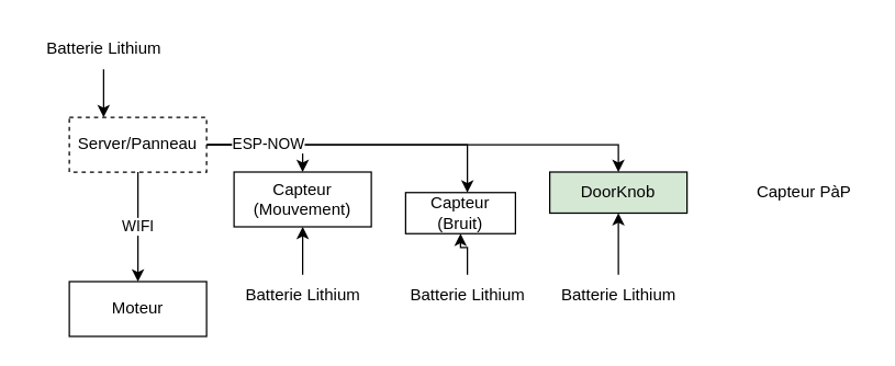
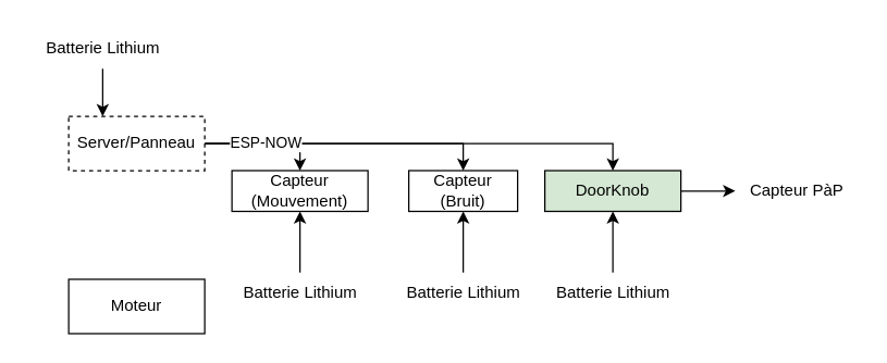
  <mxCell id="0" />
  <mxCell id="1" parent="0" />
  <mxCell id="2" style="edgeStyle=orthogonalEdgeStyle;rounded=0;orthogonalLoop=1;jettySize=auto;html=1;entryX=0.5;entryY=0;entryDx=0;entryDy=0;" edge="1" parent="1" source="6" target="8"><mxGeometry relative="1" as="geometry"><mxPoint x="560" y="125" as="targetPoint" /><Array as="points"><mxPoint x="450" y="105" /></Array></mxGeometry></mxCell>
  <mxCell id="3" value="" style="edgeStyle=orthogonalEdgeStyle;rounded=0;orthogonalLoop=1;jettySize=auto;html=1;" edge="1" parent="1" source="6" target="11"><mxGeometry relative="1" as="geometry"><Array as="points"><mxPoint x="340" y="105" /></Array></mxGeometry></mxCell>
- <mxCell id="4" value="WIFI" style="edgeStyle=orthogonalEdgeStyle;rounded=0;orthogonalLoop=1;jettySize=auto;html=1;" edge="1" parent="1" source="6" target="12"><mxGeometry relative="1" as="geometry" /></mxCell>
  <mxCell id="5" value="ESP-NOW" style="edgeStyle=orthogonalEdgeStyle;rounded=0;orthogonalLoop=1;jettySize=auto;html=1;entryX=0.5;entryY=0;entryDx=0;entryDy=0;" edge="1" parent="1" source="6" target="13"><mxGeometry relative="1" as="geometry" /></mxCell>
  <mxCell id="6" value="Server/Panneau" style="rounded=0;whiteSpace=wrap;html=1;dashed=1;" vertex="1" parent="1"><mxGeometry x="50" y="85" width="100" height="40" as="geometry" /></mxCell>
+ <mxCell id="7" value="" style="edgeStyle=orthogonalEdgeStyle;rounded=0;orthogonalLoop=1;jettySize=auto;html=1;" edge="1" parent="1" source="8" target="20"><mxGeometry relative="1" as="geometry" /></mxCell>
  <mxCell id="8" value="DoorKnob" style="rounded=0;whiteSpace=wrap;html=1;fillColor=#d5e8d4;" vertex="1" parent="1"><mxGeometry x="400" y="125" width="100" height="30" as="geometry" /></mxCell>
  <mxCell id="9" style="edgeStyle=orthogonalEdgeStyle;rounded=0;orthogonalLoop=1;jettySize=auto;html=1;entryX=0.25;entryY=0;entryDx=0;entryDy=0;" edge="1" parent="1" source="10" target="6"><mxGeometry relative="1" as="geometry" /></mxCell>
  <mxCell id="10" value="Batterie Lithium" style="text;html=1;align=center;verticalAlign=middle;resizable=0;points=[];autosize=1;strokeColor=none;fillColor=none;" vertex="1" parent="1"><mxGeometry x="20" y="20" width="110" height="30" as="geometry" /></mxCell>
- <mxCell id="11" value="Capteur (Bruit)" style="rounded=0;whiteSpace=wrap;html=1;" vertex="1" parent="1"><mxGeometry x="295" y="140" width="80" height="30" as="geometry" /></mxCell>
+ <mxCell id="11" value="Capteur (Bruit)" style="rounded=0;whiteSpace=wrap;html=1;" vertex="1" parent="1"><mxGeometry x="300" y="125" width="80" height="30" as="geometry" /></mxCell>
  <mxCell id="12" value="Moteur" style="rounded=0;whiteSpace=wrap;html=1;" vertex="1" parent="1"><mxGeometry x="50" y="205" width="100" height="40" as="geometry" /></mxCell>
- <mxCell id="13" value="Capteur (Mouvement)" style="rounded=0;whiteSpace=wrap;html=1;" vertex="1" parent="1"><mxGeometry x="170" y="125" width="100" height="40" as="geometry" /></mxCell>
+ <mxCell id="13" value="Capteur (Mouvement)" style="rounded=0;whiteSpace=wrap;html=1;" vertex="1" parent="1"><mxGeometry x="170" y="125" width="100" height="30" as="geometry" /></mxCell>
  <mxCell id="14" value="" style="edgeStyle=orthogonalEdgeStyle;rounded=0;orthogonalLoop=1;jettySize=auto;html=1;" edge="1" parent="1" source="15" target="13"><mxGeometry relative="1" as="geometry" /></mxCell>
  <mxCell id="15" value="Batterie Lithium" style="text;html=1;align=center;verticalAlign=middle;resizable=0;points=[];autosize=1;strokeColor=none;fillColor=none;" vertex="1" parent="1"><mxGeometry x="165" y="200" width="110" height="30" as="geometry" /></mxCell>
  <mxCell id="16" value="" style="edgeStyle=orthogonalEdgeStyle;rounded=0;orthogonalLoop=1;jettySize=auto;html=1;" edge="1" parent="1" source="17" target="11"><mxGeometry relative="1" as="geometry" /></mxCell>
  <mxCell id="17" value="Batterie Lithium" style="text;html=1;align=center;verticalAlign=middle;resizable=0;points=[];autosize=1;strokeColor=none;fillColor=none;" vertex="1" parent="1"><mxGeometry x="285" y="200" width="110" height="30" as="geometry" /></mxCell>
  <mxCell id="18" value="" style="edgeStyle=orthogonalEdgeStyle;rounded=0;orthogonalLoop=1;jettySize=auto;html=1;" edge="1" parent="1" source="19" target="8"><mxGeometry relative="1" as="geometry" /></mxCell>
  <mxCell id="19" value="Batterie Lithium" style="text;html=1;align=center;verticalAlign=middle;resizable=0;points=[];autosize=1;strokeColor=none;fillColor=none;" vertex="1" parent="1"><mxGeometry x="395" y="200" width="110" height="30" as="geometry" /></mxCell>
  <mxCell id="20" value="Capteur PàP" style="text;html=1;align=center;verticalAlign=middle;resizable=0;points=[];autosize=1;strokeColor=none;fillColor=none;" vertex="1" parent="1"><mxGeometry x="540" y="125" width="90" height="30" as="geometry" /></mxCell>
